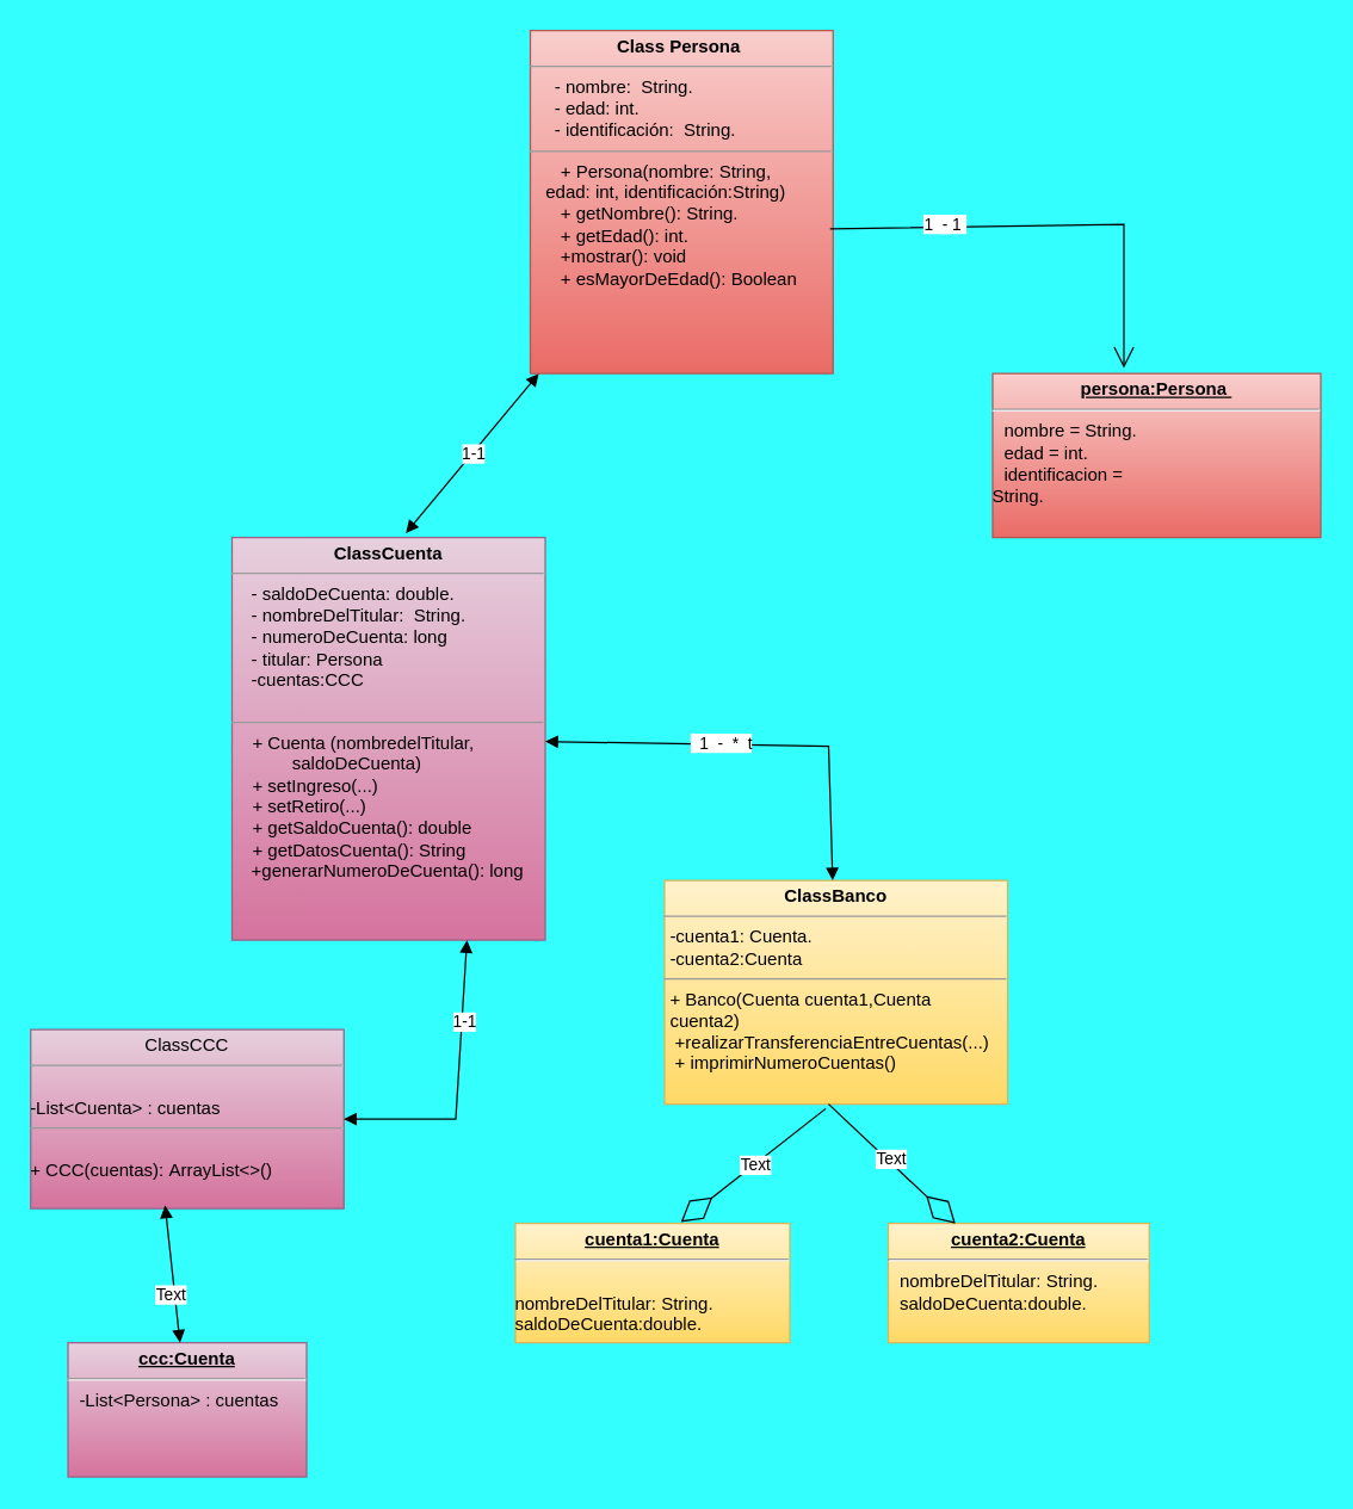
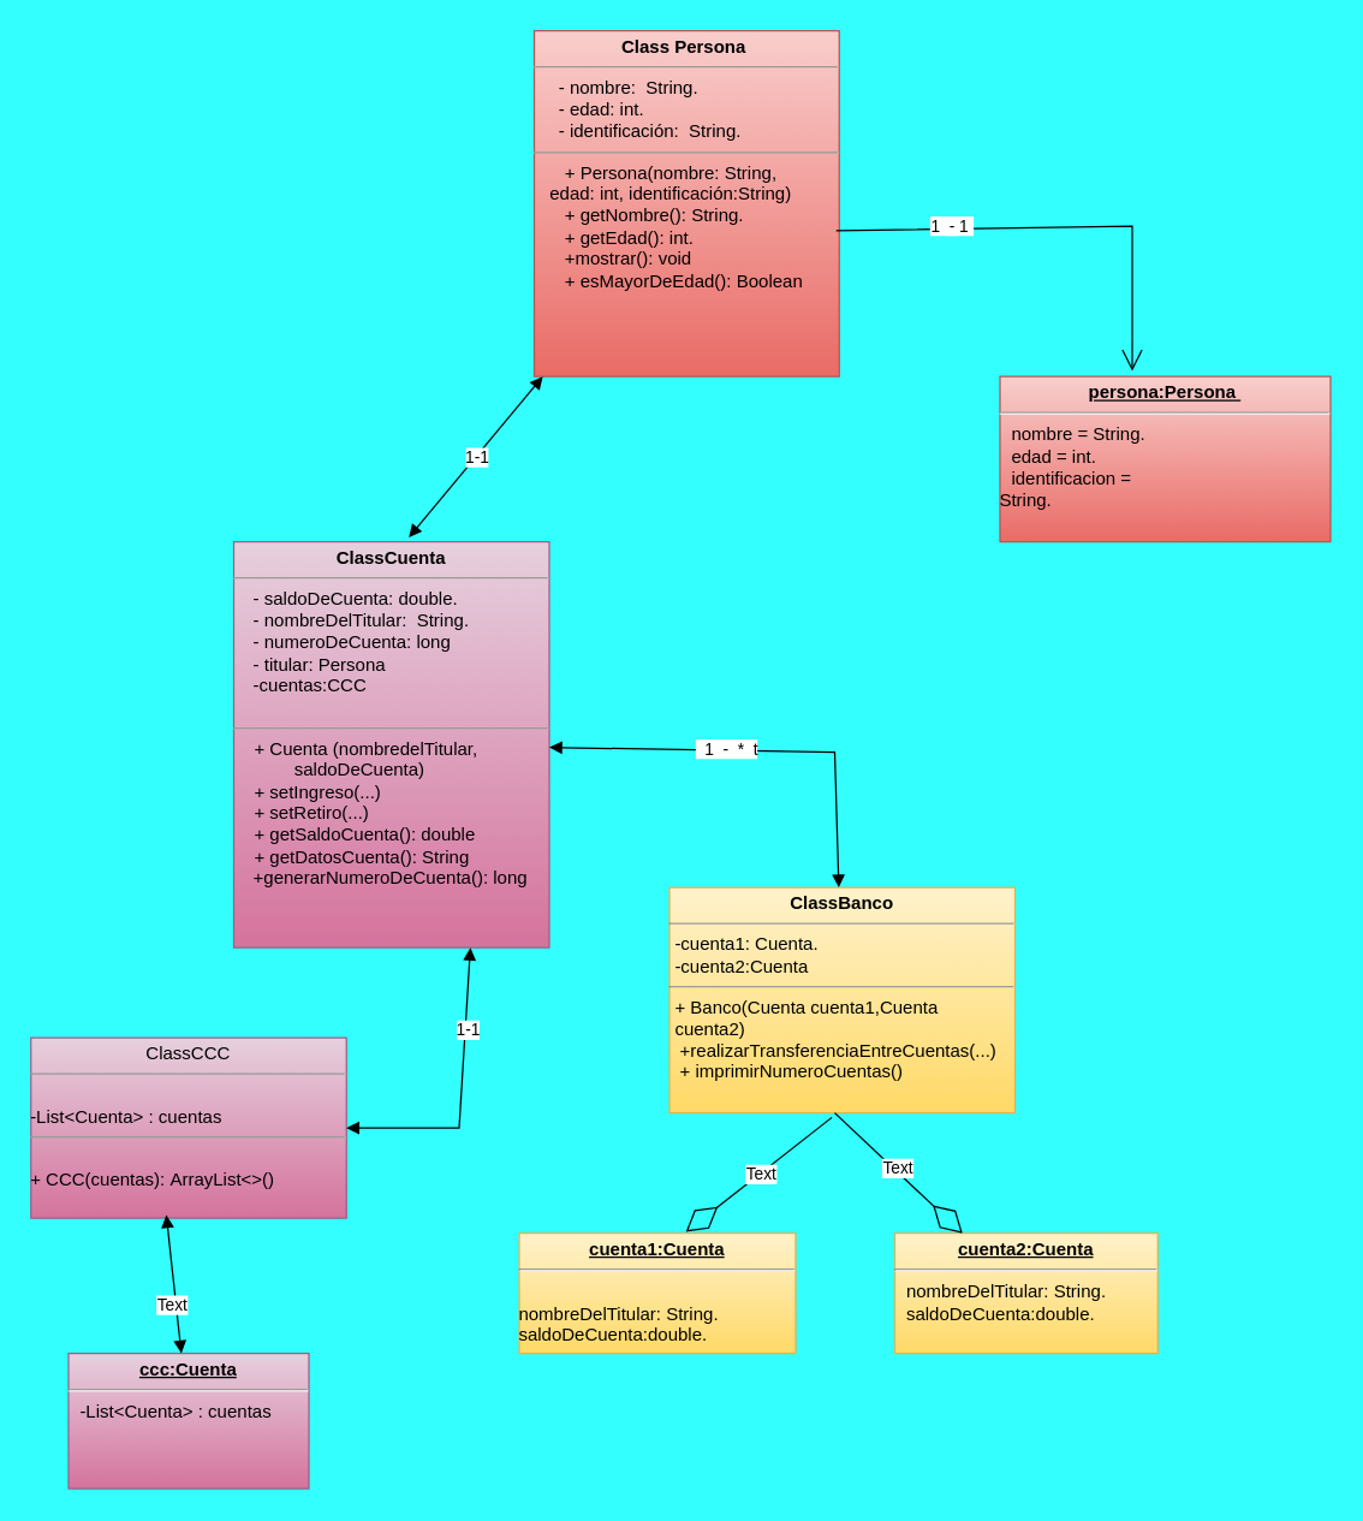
  <mxCell id="0" />
  <mxCell id="1" parent="0" />
  <mxCell id="2" value="&lt;p style=&quot;margin:0px;margin-top:4px;text-align:center;&quot;&gt;&lt;b&gt;Class Persona&amp;nbsp;&lt;/b&gt;&lt;/p&gt;&lt;hr size=&quot;1&quot;&gt;&amp;nbsp; &amp;nbsp; &amp;nbsp;- nombre&lt;span style=&quot;background-color: initial;&quot;&gt;:&amp;nbsp;&lt;/span&gt;&amp;nbsp;String.&lt;br&gt;&amp;nbsp; &amp;nbsp; &amp;nbsp;- edad: int.&lt;br&gt;&amp;nbsp; &amp;nbsp; &amp;nbsp;- identificación:&amp;nbsp;&amp;nbsp;String.&lt;br&gt;&lt;hr size=&quot;1&quot;&gt;&lt;p style=&quot;margin:0px;margin-left:4px;&quot;&gt;&amp;nbsp; &amp;nbsp; &amp;nbsp;+ Persona(nombre: String,&amp;nbsp; &amp;nbsp; &amp;nbsp; &amp;nbsp; &amp;nbsp; &amp;nbsp; &amp;nbsp; edad: int, identificación:String)&amp;nbsp;&lt;br&gt;&lt;/p&gt;&lt;p style=&quot;margin:0px;margin-left:4px;&quot;&gt;&amp;nbsp; &amp;nbsp; &amp;nbsp;+ getNombre(): String.&lt;/p&gt;&lt;p style=&quot;margin:0px;margin-left:4px;&quot;&gt;&amp;nbsp; &amp;nbsp; &amp;nbsp;+ getEdad(): int.&amp;nbsp;&lt;/p&gt;&lt;p style=&quot;margin:0px;margin-left:4px;&quot;&gt;&amp;nbsp; &amp;nbsp; &amp;nbsp;+mostrar(): void&amp;nbsp;&lt;/p&gt;&lt;p style=&quot;margin:0px;margin-left:4px;&quot;&gt;&amp;nbsp; &amp;nbsp; &amp;nbsp;+ esMayorDeEdad(): Boolean&amp;nbsp;&lt;/p&gt;" style="verticalAlign=top;align=left;overflow=fill;fontSize=12;fontFamily=Helvetica;html=1;whiteSpace=wrap;fillColor=#f8cecc;gradientColor=#ea6b66;strokeColor=#b85450;" parent="1" vertex="1"><mxGeometry x="355" y="20" width="203" height="230" as="geometry" /></mxCell>
  <mxCell id="3" value="&lt;p style=&quot;margin:0px;margin-top:4px;text-align:center;&quot;&gt;&lt;b&gt;Class&lt;span style=&quot;background-color: initial;&quot;&gt;Cuenta&lt;/span&gt;&lt;/b&gt;&lt;/p&gt;&lt;hr size=&quot;1&quot;&gt;&amp;nbsp; &amp;nbsp; - saldoDeCuenta:&amp;nbsp;double.&lt;br&gt;&amp;nbsp; &amp;nbsp; -&amp;nbsp;nombreDelTitular:&amp;nbsp; String.&lt;br&gt;&amp;nbsp; &amp;nbsp; -&amp;nbsp;numeroDeCuenta: long&lt;br&gt;&amp;nbsp; &amp;nbsp; - titular: Persona&lt;br&gt;&amp;nbsp; &amp;nbsp; -cuentas:CCC&lt;span style=&quot;background-color: initial;&quot;&gt;&lt;br&gt;&lt;/span&gt;&lt;br&gt;&lt;hr size=&quot;1&quot;&gt;&lt;p style=&quot;margin:0px;margin-left:4px;&quot;&gt;&amp;nbsp; &amp;nbsp;+ Cuenta (nombredelTitular,&amp;nbsp; &amp;nbsp; &amp;nbsp; &amp;nbsp; &amp;nbsp; &amp;nbsp; &amp;nbsp; &amp;nbsp; &amp;nbsp; &amp;nbsp; &amp;nbsp; &amp;nbsp; &amp;nbsp;saldoDeCuenta)&lt;/p&gt;&lt;p style=&quot;margin:0px;margin-left:4px;&quot;&gt;&amp;nbsp; &amp;nbsp;+ setIngreso(...)&amp;nbsp; &amp;nbsp; &amp;nbsp; &amp;nbsp;&lt;/p&gt;&lt;p style=&quot;margin:0px;margin-left:4px;&quot;&gt;&amp;nbsp; &amp;nbsp;+ setRetiro(...)&amp;nbsp; &amp;nbsp; &amp;nbsp; &amp;nbsp;&amp;nbsp;&lt;/p&gt;&lt;p style=&quot;margin:0px;margin-left:4px;&quot;&gt;&lt;span style=&quot;background-color: initial;&quot;&gt;&amp;nbsp; &amp;nbsp;+ getSaldoCuenta(): double&amp;nbsp;&amp;nbsp;&lt;/span&gt;&lt;/p&gt;&lt;p style=&quot;margin:0px;margin-left:4px;&quot;&gt;&lt;span style=&quot;background-color: initial;&quot;&gt;&amp;nbsp; &amp;nbsp;+ getDatosCuenta(): String&amp;nbsp;&lt;/span&gt;&lt;/p&gt;&amp;nbsp; &amp;nbsp; +generarNumeroDeCuenta(): long" style="verticalAlign=top;align=left;overflow=fill;fontSize=12;fontFamily=Helvetica;html=1;whiteSpace=wrap;fillColor=#e6d0de;strokeColor=#996185;gradientColor=#d5739d;" parent="1" vertex="1"><mxGeometry x="155" y="360" width="210" height="270" as="geometry" /></mxCell>
  <mxCell id="4" value="&lt;p style=&quot;margin:0px;margin-top:4px;text-align:center;&quot;&gt;&lt;b&gt;ClassBanco&lt;/b&gt;&lt;/p&gt;&lt;hr size=&quot;1&quot;&gt;&lt;p style=&quot;margin:0px;margin-left:4px;&quot;&gt;-cuenta1:&amp;nbsp;Cuenta.&lt;/p&gt;&lt;p style=&quot;margin:0px;margin-left:4px;&quot;&gt;-cuenta2:Cuenta&lt;br&gt;&lt;/p&gt;&lt;hr size=&quot;1&quot;&gt;&lt;p style=&quot;margin:0px;margin-left:4px;&quot;&gt;+ Banco(Cuenta cuenta1,Cuenta cuenta2)&amp;nbsp; &amp;nbsp; &amp;nbsp;&lt;span style=&quot;background-color: initial;&quot;&gt;&amp;nbsp; &amp;nbsp; &amp;nbsp; &amp;nbsp; &amp;nbsp; &amp;nbsp; &amp;nbsp; &amp;nbsp;+realizarTransferenciaEntreCuentas(...)&amp;nbsp; &lt;/span&gt;&lt;span style=&quot;background-color: initial;&quot;&gt;&amp;nbsp;+ imprimirNumeroCuentas()&amp;nbsp;&lt;/span&gt;&lt;/p&gt;" style="verticalAlign=top;align=left;overflow=fill;fontSize=12;fontFamily=Helvetica;html=1;whiteSpace=wrap;fillColor=#fff2cc;gradientColor=#ffd966;strokeColor=#d6b656;" parent="1" vertex="1"><mxGeometry x="445" y="590" width="230" height="150" as="geometry" /></mxCell>
  <mxCell id="5" value="&lt;p style=&quot;margin:0px;margin-top:4px;text-align:center;text-decoration:underline;&quot;&gt;&lt;b&gt;cuenta1:Cuenta&lt;/b&gt;&lt;/p&gt;&lt;hr&gt;&lt;p style=&quot;margin:0px;margin-left:8px;&quot;&gt;&lt;br&gt;&lt;/p&gt;nombreDelTitular:&amp;nbsp;String.&lt;br&gt;saldoDeCuenta:double.&lt;br&gt;" style="verticalAlign=top;align=left;overflow=fill;fontSize=12;fontFamily=Helvetica;html=1;whiteSpace=wrap;fillColor=#fff2cc;gradientColor=#ffd966;strokeColor=#d6b656;" parent="1" vertex="1"><mxGeometry x="345" y="820" width="184" height="80" as="geometry" /></mxCell>
  <mxCell id="6" value="&lt;p style=&quot;margin:0px;margin-top:4px;text-align:center;text-decoration:underline;&quot;&gt;&lt;b&gt;persona:Persona&amp;nbsp;&lt;/b&gt;&lt;/p&gt;&lt;hr&gt;&lt;p style=&quot;margin:0px;margin-left:8px;&quot;&gt;nombre = String.&lt;br&gt;edad = int.&lt;/p&gt;&lt;p style=&quot;margin:0px;margin-left:8px;&quot;&gt;identificacion =&amp;nbsp;&lt;/p&gt;String." style="verticalAlign=top;align=left;overflow=fill;fontSize=12;fontFamily=Helvetica;html=1;whiteSpace=wrap;fillColor=#f8cecc;gradientColor=#ea6b66;strokeColor=#b85450;" parent="1" vertex="1"><mxGeometry x="665" y="250" width="220" height="110" as="geometry" /></mxCell>
- <mxCell id="7" value="&lt;p style=&quot;margin:0px;margin-top:4px;text-align:center;text-decoration:underline;&quot;&gt;&lt;b&gt;ccc:Cuenta&lt;/b&gt;&lt;/p&gt;&lt;hr&gt;&lt;p style=&quot;margin:0px;margin-left:8px;&quot;&gt;-List&amp;lt;Persona&amp;gt; : cuentas&lt;br&gt;&lt;/p&gt;" style="verticalAlign=top;align=left;overflow=fill;fontSize=12;fontFamily=Helvetica;html=1;whiteSpace=wrap;fillColor=#e6d0de;gradientColor=#d5739d;strokeColor=#996185;" vertex="1" parent="1"><mxGeometry x="45" y="900" width="160" height="90" as="geometry" /></mxCell>
+ <mxCell id="7" value="&lt;p style=&quot;margin:0px;margin-top:4px;text-align:center;text-decoration:underline;&quot;&gt;&lt;b&gt;ccc:Cuenta&lt;/b&gt;&lt;/p&gt;&lt;hr&gt;&lt;p style=&quot;margin:0px;margin-left:8px;&quot;&gt;-List&amp;lt;Cuenta&amp;gt; : cuentas&lt;br&gt;&lt;/p&gt;" style="verticalAlign=top;align=left;overflow=fill;fontSize=12;fontFamily=Helvetica;html=1;whiteSpace=wrap;fillColor=#e6d0de;gradientColor=#d5739d;strokeColor=#996185;" vertex="1" parent="1"><mxGeometry x="45" y="900" width="160" height="90" as="geometry" /></mxCell>
  <mxCell id="8" value="&lt;p style=&quot;margin:0px;margin-top:4px;text-align:center;text-decoration:underline;&quot;&gt;&lt;b&gt;cuenta2:Cuenta&lt;/b&gt;&lt;/p&gt;&lt;hr&gt;&lt;p style=&quot;margin:0px;margin-left:8px;&quot;&gt;nombreDelTitular:&amp;nbsp;String.&lt;br style=&quot;--tw-border-spacing-x: 0; --tw-border-spacing-y: 0; --tw-translate-x: 0; --tw-translate-y: 0; --tw-rotate: 0; --tw-skew-x: 0; --tw-skew-y: 0; --tw-scale-x: 1; --tw-scale-y: 1; --tw-pan-x: ; --tw-pan-y: ; --tw-pinch-zoom: ; --tw-scroll-snap-strictness: proximity; --tw-ordinal: ; --tw-slashed-zero: ; --tw-numeric-figure: ; --tw-numeric-spacing: ; --tw-numeric-fraction: ; --tw-ring-inset: ; --tw-ring-offset-width: 0px; --tw-ring-offset-color: #fff; --tw-ring-color: rgb(59 130 246 / .5); --tw-ring-offset-shadow: 0 0 #0000; --tw-ring-shadow: 0 0 #0000; --tw-shadow: 0 0 #0000; --tw-shadow-colored: 0 0 #0000; --tw-blur: ; --tw-brightness: ; --tw-contrast: ; --tw-grayscale: ; --tw-hue-rotate: ; --tw-invert: ; --tw-saturate: ; --tw-sepia: ; --tw-drop-shadow: ; --tw-backdrop-blur: ; --tw-backdrop-brightness: ; --tw-backdrop-contrast: ; --tw-backdrop-grayscale: ; --tw-backdrop-hue-rotate: ; --tw-backdrop-invert: ; --tw-backdrop-opacity: ; --tw-backdrop-saturate: ; --tw-backdrop-sepia: ; border-color: var(--border-color);&quot;&gt;saldoDeCuenta:double.&lt;br&gt;&lt;/p&gt;" style="verticalAlign=top;align=left;overflow=fill;fontSize=12;fontFamily=Helvetica;html=1;whiteSpace=wrap;fillColor=#fff2cc;gradientColor=#ffd966;strokeColor=#d6b656;" vertex="1" parent="1"><mxGeometry x="595" y="820" width="175" height="80" as="geometry" /></mxCell>
  <mxCell id="9" value="&lt;p style=&quot;margin:0px;margin-top:4px;text-align:center;&quot;&gt;ClassCCC&lt;br&gt;&lt;/p&gt;&lt;hr size=&quot;1&quot;&gt;&lt;p style=&quot;margin:0px;margin-left:4px;&quot;&gt;&lt;br&gt;&lt;/p&gt;-List&amp;lt;Cuenta&amp;gt; : cuentas&lt;hr size=&quot;1&quot;&gt;&lt;p style=&quot;margin:0px;margin-left:4px;&quot;&gt;&amp;nbsp; &amp;nbsp;&amp;nbsp;&lt;/p&gt;+ CCC(cuentas):&amp;nbsp;ArrayList&amp;lt;&amp;gt;()" style="verticalAlign=top;align=left;overflow=fill;fontSize=12;fontFamily=Helvetica;html=1;whiteSpace=wrap;fillColor=#e6d0de;gradientColor=#d5739d;strokeColor=#996185;" vertex="1" parent="1"><mxGeometry x="20" y="690" width="210" height="120" as="geometry" /></mxCell>
  <mxCell id="10" value="" style="endArrow=block;startArrow=block;endFill=1;startFill=1;html=1;rounded=0;" edge="1" parent="1" source="3" target="4"><mxGeometry width="160" relative="1" as="geometry"><mxPoint x="385" y="510" as="sourcePoint" /><mxPoint x="545" y="630" as="targetPoint" /><Array as="points"><mxPoint x="555" y="500" /></Array></mxGeometry></mxCell>
  <mxCell id="11" value="&amp;nbsp; 1&amp;nbsp; -&amp;nbsp; *&amp;nbsp; t" style="edgeLabel;html=1;align=center;verticalAlign=middle;resizable=0;points=[];" vertex="1" connectable="0" parent="10"><mxGeometry x="-0.163" y="1" relative="1" as="geometry"><mxPoint as="offset" /></mxGeometry></mxCell>
  <mxCell id="12" value="" style="endArrow=block;startArrow=block;endFill=1;startFill=1;html=1;rounded=0;exitX=0.555;exitY=-0.011;exitDx=0;exitDy=0;exitPerimeter=0;" edge="1" parent="1" source="3" target="2"><mxGeometry width="160" relative="1" as="geometry"><mxPoint x="227" y="570" as="sourcePoint" /><mxPoint x="387" y="570" as="targetPoint" /></mxGeometry></mxCell>
  <mxCell id="13" value="1-1" style="edgeLabel;html=1;align=center;verticalAlign=middle;resizable=0;points=[];rotation=0;" vertex="1" connectable="0" parent="12"><mxGeometry relative="1" as="geometry"><mxPoint as="offset" /></mxGeometry></mxCell>
  <mxCell id="14" value="" style="endArrow=open;endFill=1;endSize=12;html=1;rounded=0;entryX=0.4;entryY=-0.033;entryDx=0;entryDy=0;entryPerimeter=0;exitX=0.99;exitY=0.578;exitDx=0;exitDy=0;exitPerimeter=0;" edge="1" parent="1" source="2" target="6"><mxGeometry width="160" relative="1" as="geometry"><mxPoint x="649" y="470" as="sourcePoint" /><mxPoint x="757" y="560" as="targetPoint" /><Array as="points"><mxPoint x="753" y="150" /></Array></mxGeometry></mxCell>
  <mxCell id="15" value="-t" style="edgeLabel;html=1;align=center;verticalAlign=middle;resizable=0;points=[];" vertex="1" connectable="0" parent="14"><mxGeometry x="-0.474" y="2" relative="1" as="geometry"><mxPoint as="offset" /></mxGeometry></mxCell>
  <mxCell id="16" value="1&amp;nbsp; - 1&amp;nbsp;" style="edgeLabel;html=1;align=center;verticalAlign=middle;resizable=0;points=[];" vertex="1" connectable="0" parent="14"><mxGeometry x="-0.474" y="2" relative="1" as="geometry"><mxPoint as="offset" /></mxGeometry></mxCell>
  <mxCell id="17" value="" style="endArrow=block;startArrow=block;endFill=1;startFill=1;html=1;rounded=0;exitX=0.75;exitY=1;exitDx=0;exitDy=0;" edge="1" parent="1" source="3" target="9"><mxGeometry width="160" relative="1" as="geometry"><mxPoint x="315" y="650" as="sourcePoint" /><mxPoint x="250" y="750" as="targetPoint" /><Array as="points"><mxPoint x="305" y="750" /></Array></mxGeometry></mxCell>
  <mxCell id="18" value="1-1" style="edgeLabel;html=1;align=center;verticalAlign=middle;resizable=0;points=[];" vertex="1" connectable="0" parent="17"><mxGeometry x="-0.435" y="1" relative="1" as="geometry"><mxPoint as="offset" /></mxGeometry></mxCell>
  <mxCell id="19" value="" style="endArrow=block;startArrow=block;endFill=1;startFill=1;html=1;rounded=0;exitX=0.429;exitY=0.983;exitDx=0;exitDy=0;exitPerimeter=0;" edge="1" parent="1" source="9" target="7"><mxGeometry width="160" relative="1" as="geometry"><mxPoint x="155" y="840" as="sourcePoint" /><mxPoint x="156" y="910" as="targetPoint" /><Array as="points" /></mxGeometry></mxCell>
  <mxCell id="20" value="Text" style="edgeLabel;html=1;align=center;verticalAlign=middle;resizable=0;points=[];" vertex="1" connectable="0" parent="19"><mxGeometry x="0.293" y="-3" relative="1" as="geometry"><mxPoint as="offset" /></mxGeometry></mxCell>
  <mxCell id="21" style="edgeStyle=none;rounded=0;orthogonalLoop=1;jettySize=auto;html=1;exitX=0.75;exitY=1;exitDx=0;exitDy=0;" edge="1" parent="1" source="9" target="9"><mxGeometry relative="1" as="geometry" /></mxCell>
  <mxCell id="22" value="" style="endArrow=diamondThin;endFill=0;endSize=24;html=1;rounded=0;" edge="1" parent="1" source="4" target="8"><mxGeometry width="160" relative="1" as="geometry"><mxPoint x="425" y="800" as="sourcePoint" /><mxPoint x="585" y="800" as="targetPoint" /><Array as="points"><mxPoint x="555" y="740" /></Array></mxGeometry></mxCell>
  <mxCell id="23" value="Text" style="edgeLabel;html=1;align=center;verticalAlign=middle;resizable=0;points=[];" vertex="1" connectable="0" parent="22"><mxGeometry x="-0.066" y="2" relative="1" as="geometry"><mxPoint as="offset" /></mxGeometry></mxCell>
  <mxCell id="24" value="" style="endArrow=diamondThin;endFill=0;endSize=24;html=1;rounded=0;entryX=0.603;entryY=-0.012;entryDx=0;entryDy=0;entryPerimeter=0;exitX=0.47;exitY=1.02;exitDx=0;exitDy=0;exitPerimeter=0;" edge="1" parent="1" source="4" target="5"><mxGeometry width="160" relative="1" as="geometry"><mxPoint x="425" y="800" as="sourcePoint" /><mxPoint x="585" y="800" as="targetPoint" /></mxGeometry></mxCell>
  <mxCell id="25" value="Text" style="edgeLabel;html=1;align=center;verticalAlign=middle;resizable=0;points=[];" vertex="1" connectable="0" parent="24"><mxGeometry x="-0.018" relative="1" as="geometry"><mxPoint as="offset" /></mxGeometry></mxCell>
